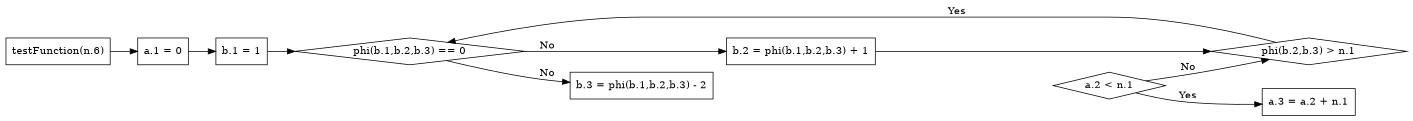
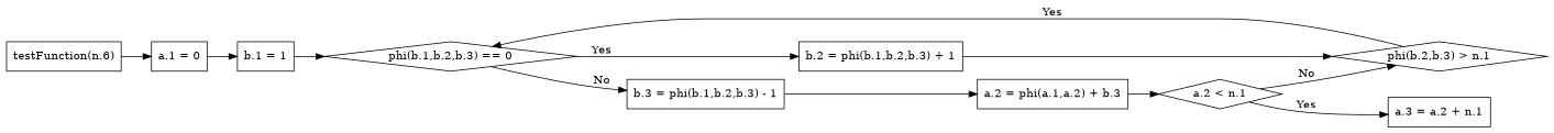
  digraph {
    rankdir=LR
    node [shape=box]
    n1 [label="testFunction(n.6)"]
    n2 [label="a.1 = 0"]
    n3 [label="b.1 = 1"]
    n4 [label="phi(b.1,b.2,b.3) == 0" shape=diamond]
    n5 [label="b.2 = phi(b.1,b.2,b.3) + 1"]
-   n6 [label="b.3 = phi(b.1,b.2,b.3) - 2"]
+   n6 [label="b.3 = phi(b.1,b.2,b.3) - 1"]
    n7 [label="phi(b.2,b.3) > n.1" shape=diamond]
+   n8 [label="a.2 = phi(a.1,a.2) + b.3"]
    n9 [label="a.2 < n.1" shape=diamond]
    n10 [label="a.3 = a.2 + n.1"]
    n1 -> n2
    n2 -> n3
    n3 -> n4
-   n4 -> n5 [label=No]
+   n4 -> n5 [label=Yes]
    n4 -> n6 [label=No]
    n5 -> n7
+   n6 -> n8
    n7 -> n4 [label=Yes]
+   n8 -> n9
    n9 -> n7 [label=No]
    n9 -> n10 [label=Yes]
  }
